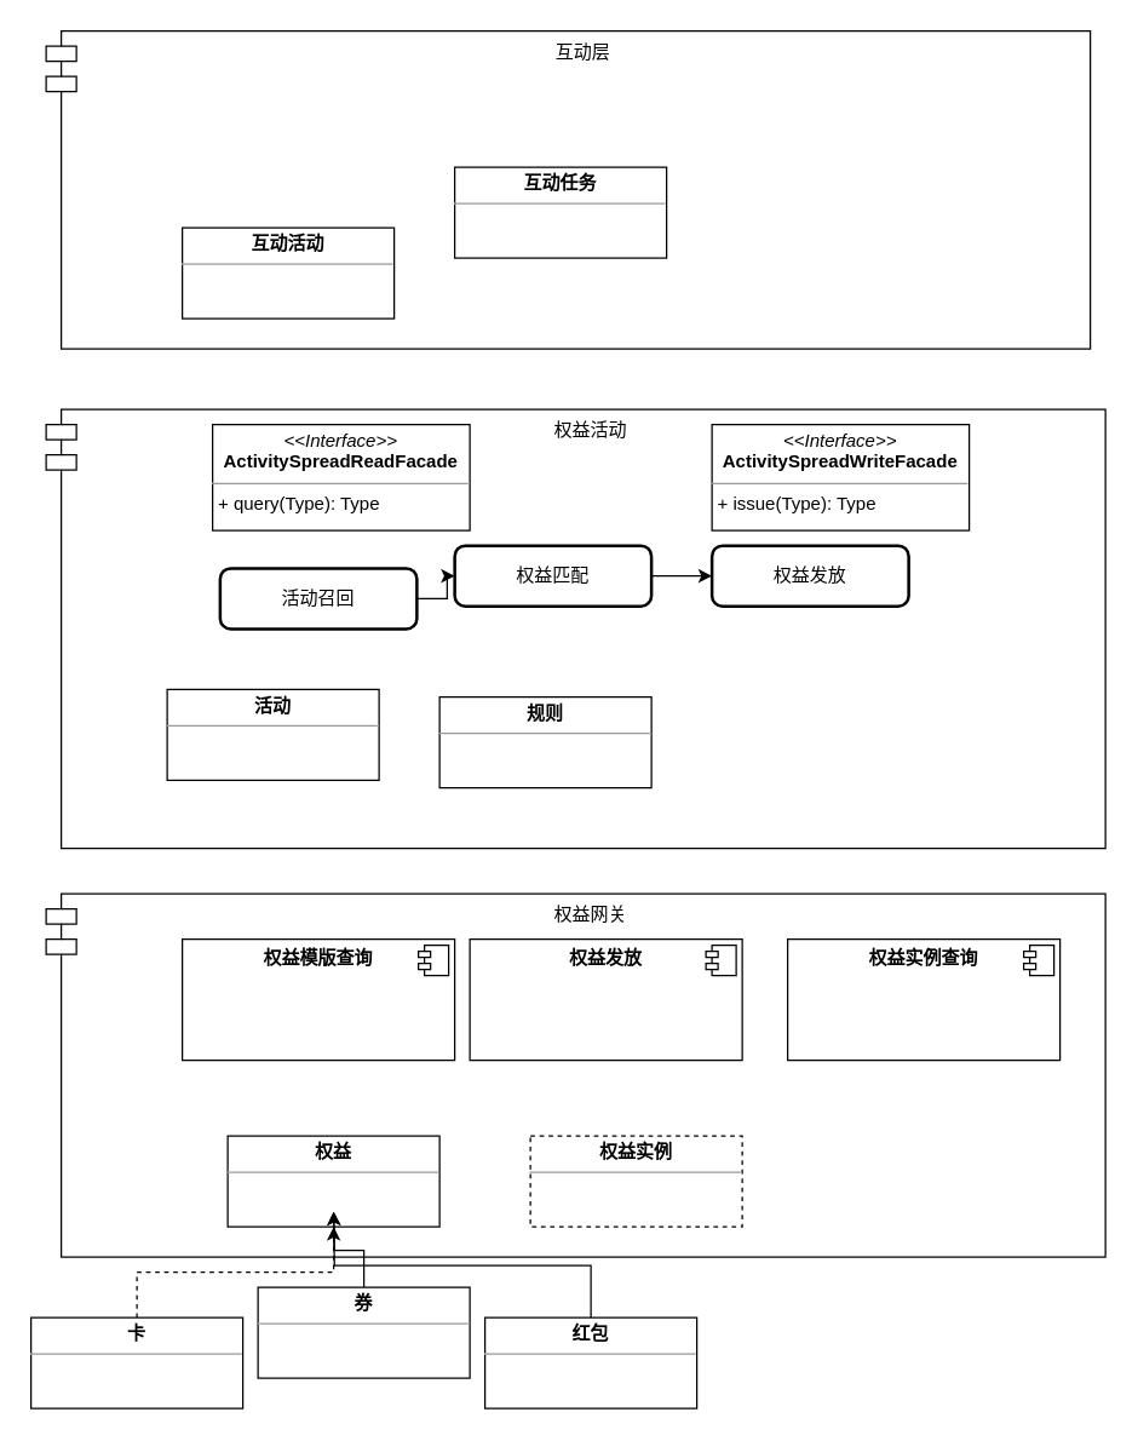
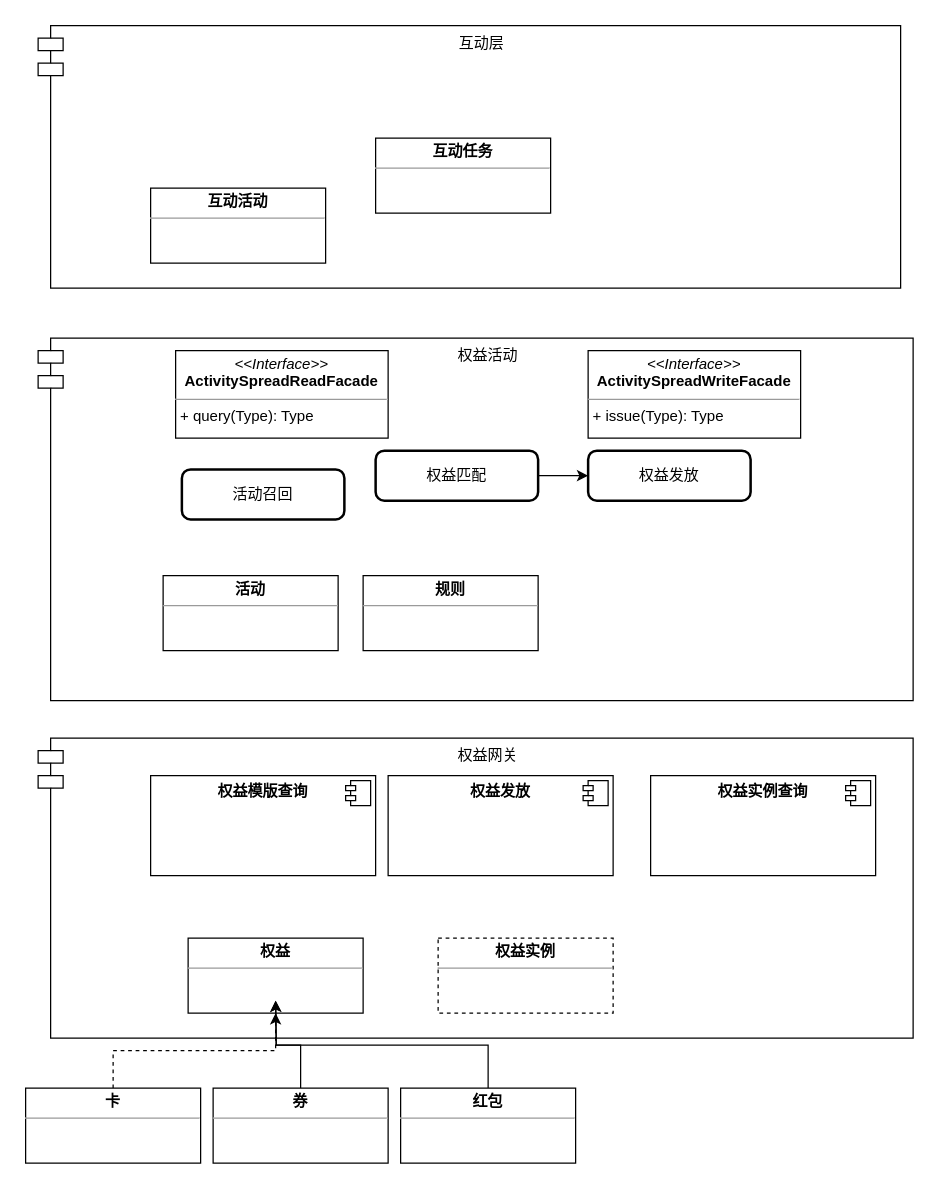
  <mxCell id="0" />
  <mxCell id="1" parent="0" />
  <mxCell id="2" value="权益网关" style="shape=module;align=left;spacingLeft=20;align=center;verticalAlign=top;" vertex="1" parent="1"><mxGeometry x="30" y="590" width="700" height="240" as="geometry" /></mxCell>
  <mxCell id="3" value="&lt;p style=&quot;margin: 0px ; margin-top: 6px ; text-align: center&quot;&gt;&lt;b&gt;权益模版查询&lt;/b&gt;&lt;/p&gt;" style="align=left;overflow=fill;html=1;dropTarget=0;" vertex="1" parent="1"><mxGeometry x="120" y="620" width="180" height="80" as="geometry" /></mxCell>
  <mxCell id="4" value="" style="shape=component;jettyWidth=8;jettyHeight=4;" vertex="1" parent="3"><mxGeometry x="1" width="20" height="20" relative="1" as="geometry"><mxPoint x="-24" y="4" as="offset" /></mxGeometry></mxCell>
  <mxCell id="5" value="&lt;p style=&quot;margin: 0px ; margin-top: 4px ; text-align: center&quot;&gt;&lt;b&gt;权益&lt;/b&gt;&lt;/p&gt;&lt;hr size=&quot;1&quot;&gt;&lt;div style=&quot;height: 2px&quot;&gt;&lt;/div&gt;" style="verticalAlign=top;align=left;overflow=fill;fontSize=12;fontFamily=Helvetica;html=1;" vertex="1" parent="1"><mxGeometry x="150" y="750" width="140" height="60" as="geometry" /></mxCell>
  <mxCell id="6" value="&lt;p style=&quot;margin: 0px ; margin-top: 4px ; text-align: center&quot;&gt;&lt;b&gt;权益实例&lt;/b&gt;&lt;/p&gt;&lt;hr size=&quot;1&quot;&gt;&lt;div style=&quot;height: 2px&quot;&gt;&lt;/div&gt;" style="verticalAlign=top;align=left;overflow=fill;fontSize=12;fontFamily=Helvetica;html=1;dashed=1;" vertex="1" parent="1"><mxGeometry x="350" y="750" width="140" height="60" as="geometry" /></mxCell>
  <mxCell id="7" style="edgeStyle=orthogonalEdgeStyle;rounded=0;orthogonalLoop=1;jettySize=auto;html=1;exitX=0.5;exitY=0;exitDx=0;exitDy=0;dashed=1;" edge="1" parent="1" source="8" target="5"><mxGeometry relative="1" as="geometry" /></mxCell>
  <mxCell id="8" value="&lt;p style=&quot;margin: 0px ; margin-top: 4px ; text-align: center&quot;&gt;&lt;b&gt;卡&lt;/b&gt;&lt;/p&gt;&lt;hr size=&quot;1&quot;&gt;&lt;div style=&quot;height: 2px&quot;&gt;&lt;/div&gt;" style="verticalAlign=top;align=left;overflow=fill;fontSize=12;fontFamily=Helvetica;html=1;" vertex="1" parent="1"><mxGeometry x="20" y="870" width="140" height="60" as="geometry" /></mxCell>
  <mxCell id="9" style="edgeStyle=orthogonalEdgeStyle;rounded=0;orthogonalLoop=1;jettySize=auto;html=1;exitX=0.5;exitY=0;exitDx=0;exitDy=0;" edge="1" parent="1" source="10"><mxGeometry relative="1" as="geometry"><mxPoint x="220" y="800" as="targetPoint" /></mxGeometry></mxCell>
- <mxCell id="10" value="&lt;p style=&quot;margin: 0px ; margin-top: 4px ; text-align: center&quot;&gt;&lt;b&gt;券&lt;/b&gt;&lt;/p&gt;&lt;hr size=&quot;1&quot;&gt;&lt;div style=&quot;height: 2px&quot;&gt;&lt;/div&gt;" style="verticalAlign=top;align=left;overflow=fill;fontSize=12;fontFamily=Helvetica;html=1;" vertex="1" parent="1"><mxGeometry x="170" y="850" width="140" height="60" as="geometry" /></mxCell>
+ <mxCell id="10" value="&lt;p style=&quot;margin: 0px ; margin-top: 4px ; text-align: center&quot;&gt;&lt;b&gt;券&lt;/b&gt;&lt;/p&gt;&lt;hr size=&quot;1&quot;&gt;&lt;div style=&quot;height: 2px&quot;&gt;&lt;/div&gt;" style="verticalAlign=top;align=left;overflow=fill;fontSize=12;fontFamily=Helvetica;html=1;" vertex="1" parent="1"><mxGeometry x="170" y="870" width="140" height="60" as="geometry" /></mxCell>
  <mxCell id="11" style="edgeStyle=orthogonalEdgeStyle;rounded=0;orthogonalLoop=1;jettySize=auto;html=1;exitX=0.5;exitY=0;exitDx=0;exitDy=0;" edge="1" parent="1" source="12"><mxGeometry relative="1" as="geometry"><mxPoint x="220" y="800" as="targetPoint" /></mxGeometry></mxCell>
  <mxCell id="12" value="&lt;p style=&quot;margin: 0px ; margin-top: 4px ; text-align: center&quot;&gt;&lt;b&gt;红包&lt;/b&gt;&lt;/p&gt;&lt;hr size=&quot;1&quot;&gt;&lt;div style=&quot;height: 2px&quot;&gt;&lt;/div&gt;" style="verticalAlign=top;align=left;overflow=fill;fontSize=12;fontFamily=Helvetica;html=1;" vertex="1" parent="1"><mxGeometry x="320" y="870" width="140" height="60" as="geometry" /></mxCell>
  <mxCell id="13" value="&lt;p style=&quot;margin: 0px ; margin-top: 6px ; text-align: center&quot;&gt;&lt;b&gt;权益发放&lt;/b&gt;&lt;/p&gt;" style="align=left;overflow=fill;html=1;dropTarget=0;" vertex="1" parent="1"><mxGeometry x="310" y="620" width="180" height="80" as="geometry" /></mxCell>
  <mxCell id="14" value="" style="shape=component;jettyWidth=8;jettyHeight=4;" vertex="1" parent="13"><mxGeometry x="1" width="20" height="20" relative="1" as="geometry"><mxPoint x="-24" y="4" as="offset" /></mxGeometry></mxCell>
  <mxCell id="15" value="&lt;p style=&quot;margin: 0px ; margin-top: 6px ; text-align: center&quot;&gt;&lt;b&gt;权益实例查询&lt;/b&gt;&lt;/p&gt;" style="align=left;overflow=fill;html=1;dropTarget=0;" vertex="1" parent="1"><mxGeometry x="520" y="620" width="180" height="80" as="geometry" /></mxCell>
  <mxCell id="16" value="" style="shape=component;jettyWidth=8;jettyHeight=4;" vertex="1" parent="15"><mxGeometry x="1" width="20" height="20" relative="1" as="geometry"><mxPoint x="-24" y="4" as="offset" /></mxGeometry></mxCell>
  <mxCell id="17" value="权益活动" style="shape=module;align=left;spacingLeft=20;align=center;verticalAlign=top;" vertex="1" parent="1"><mxGeometry x="30" y="270" width="700" height="290" as="geometry" /></mxCell>
- <mxCell id="18" value="&lt;p style=&quot;margin: 0px ; margin-top: 4px ; text-align: center&quot;&gt;&lt;b&gt;活动&lt;/b&gt;&lt;/p&gt;&lt;hr size=&quot;1&quot;&gt;&lt;div style=&quot;height: 2px&quot;&gt;&lt;/div&gt;" style="verticalAlign=top;align=left;overflow=fill;fontSize=12;fontFamily=Helvetica;html=1;" vertex="1" parent="1"><mxGeometry x="110" y="455" width="140" height="60" as="geometry" /></mxCell>
+ <mxCell id="18" value="&lt;p style=&quot;margin: 0px ; margin-top: 4px ; text-align: center&quot;&gt;&lt;b&gt;活动&lt;/b&gt;&lt;/p&gt;&lt;hr size=&quot;1&quot;&gt;&lt;div style=&quot;height: 2px&quot;&gt;&lt;/div&gt;" style="verticalAlign=top;align=left;overflow=fill;fontSize=12;fontFamily=Helvetica;html=1;" vertex="1" parent="1"><mxGeometry x="130" y="460" width="140" height="60" as="geometry" /></mxCell>
  <mxCell id="19" value="&lt;p style=&quot;margin: 0px ; margin-top: 4px ; text-align: center&quot;&gt;&lt;b&gt;规则&lt;/b&gt;&lt;/p&gt;&lt;hr size=&quot;1&quot;&gt;&lt;div style=&quot;height: 2px&quot;&gt;&lt;/div&gt;" style="verticalAlign=top;align=left;overflow=fill;fontSize=12;fontFamily=Helvetica;html=1;" vertex="1" parent="1"><mxGeometry x="290" y="460" width="140" height="60" as="geometry" /></mxCell>
- <mxCell id="20" value="" style="edgeStyle=orthogonalEdgeStyle;rounded=0;orthogonalLoop=1;jettySize=auto;html=1;" edge="1" parent="1" source="21" target="23"><mxGeometry relative="1" as="geometry" /></mxCell>
  <mxCell id="21" value="活动召回" style="rounded=1;whiteSpace=wrap;html=1;absoluteArcSize=1;arcSize=14;strokeWidth=2;" vertex="1" parent="1"><mxGeometry x="145" y="375" width="130" height="40" as="geometry" /></mxCell>
  <mxCell id="22" style="edgeStyle=orthogonalEdgeStyle;rounded=0;orthogonalLoop=1;jettySize=auto;html=1;entryX=0;entryY=0.5;entryDx=0;entryDy=0;" edge="1" parent="1" source="23" target="24"><mxGeometry relative="1" as="geometry" /></mxCell>
  <mxCell id="23" value="权益匹配" style="rounded=1;whiteSpace=wrap;html=1;absoluteArcSize=1;arcSize=14;strokeWidth=2;" vertex="1" parent="1"><mxGeometry x="300" y="360" width="130" height="40" as="geometry" /></mxCell>
  <mxCell id="24" value="权益发放" style="rounded=1;whiteSpace=wrap;html=1;absoluteArcSize=1;arcSize=14;strokeWidth=2;" vertex="1" parent="1"><mxGeometry x="470" y="360" width="130" height="40" as="geometry" /></mxCell>
  <mxCell id="25" value="互动层" style="shape=module;align=left;spacingLeft=20;align=center;verticalAlign=top;" vertex="1" parent="1"><mxGeometry x="30" y="20" width="690" height="210" as="geometry" /></mxCell>
  <mxCell id="26" value="&lt;p style=&quot;margin: 0px ; margin-top: 4px ; text-align: center&quot;&gt;&lt;b&gt;互动活动&lt;/b&gt;&lt;/p&gt;&lt;hr size=&quot;1&quot;&gt;&lt;div style=&quot;height: 2px&quot;&gt;&lt;/div&gt;" style="verticalAlign=top;align=left;overflow=fill;fontSize=12;fontFamily=Helvetica;html=1;" vertex="1" parent="1"><mxGeometry x="120" y="150" width="140" height="60" as="geometry" /></mxCell>
  <mxCell id="27" value="&lt;p style=&quot;margin: 0px ; margin-top: 4px ; text-align: center&quot;&gt;&lt;b&gt;互动任务&lt;/b&gt;&lt;/p&gt;&lt;hr size=&quot;1&quot;&gt;&lt;div style=&quot;height: 2px&quot;&gt;&lt;/div&gt;" style="verticalAlign=top;align=left;overflow=fill;fontSize=12;fontFamily=Helvetica;html=1;" vertex="1" parent="1"><mxGeometry x="300" y="110" width="140" height="60" as="geometry" /></mxCell>
  <mxCell id="28" value="&lt;p style=&quot;margin: 0px ; margin-top: 4px ; text-align: center&quot;&gt;&lt;i&gt;&amp;lt;&amp;lt;Interface&amp;gt;&amp;gt;&lt;/i&gt;&lt;br&gt;&lt;b&gt;ActivitySpreadRead&lt;/b&gt;&lt;b&gt;Facade&lt;/b&gt;&lt;/p&gt;&lt;hr size=&quot;1&quot;&gt;&lt;p style=&quot;margin: 0px ; margin-left: 4px&quot;&gt;+ query(Type): Type&lt;br&gt;&lt;br&gt;&lt;/p&gt;" style="verticalAlign=top;align=left;overflow=fill;fontSize=12;fontFamily=Helvetica;html=1;" vertex="1" parent="1"><mxGeometry x="140" y="280" width="170" height="70" as="geometry" /></mxCell>
  <mxCell id="29" value="&lt;p style=&quot;margin: 0px ; margin-top: 4px ; text-align: center&quot;&gt;&lt;i&gt;&amp;lt;&amp;lt;Interface&amp;gt;&amp;gt;&lt;/i&gt;&lt;br&gt;&lt;b&gt;ActivitySpreadWrite&lt;/b&gt;&lt;b&gt;Facade&lt;/b&gt;&lt;/p&gt;&lt;hr size=&quot;1&quot;&gt;&lt;p style=&quot;margin: 0px ; margin-left: 4px&quot;&gt;+ issue(Type): Type&lt;br&gt;&lt;br&gt;&lt;/p&gt;" style="verticalAlign=top;align=left;overflow=fill;fontSize=12;fontFamily=Helvetica;html=1;" vertex="1" parent="1"><mxGeometry x="470" y="280" width="170" height="70" as="geometry" /></mxCell>
